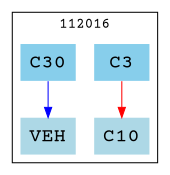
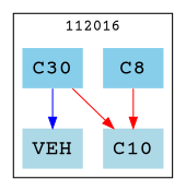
  strict digraph {
    fontname="Courier Prime"
    node [color=darkgreen fillcolor=lightblue fontname="Courier Prime" fontsize=20 shape=plaintext style=filled]
    edge [color=red fontname="Courier Prime"]
    n1 [color=gray40 label=VEH]
-   n2 [fillcolor=skyblue label=C3]
+   n2 [fillcolor=skyblue label=C8]
    n3 [label=C10]
    n4 [fillcolor=skyblue label=C30]
    subgraph cluster_1 {
      label=112016
      labeldoc=t
      n1
      n2
      n3
      n4
    }
    n2 -> n3
    n4 -> n1 [color=blue]
+   n4 -> n3
  }
